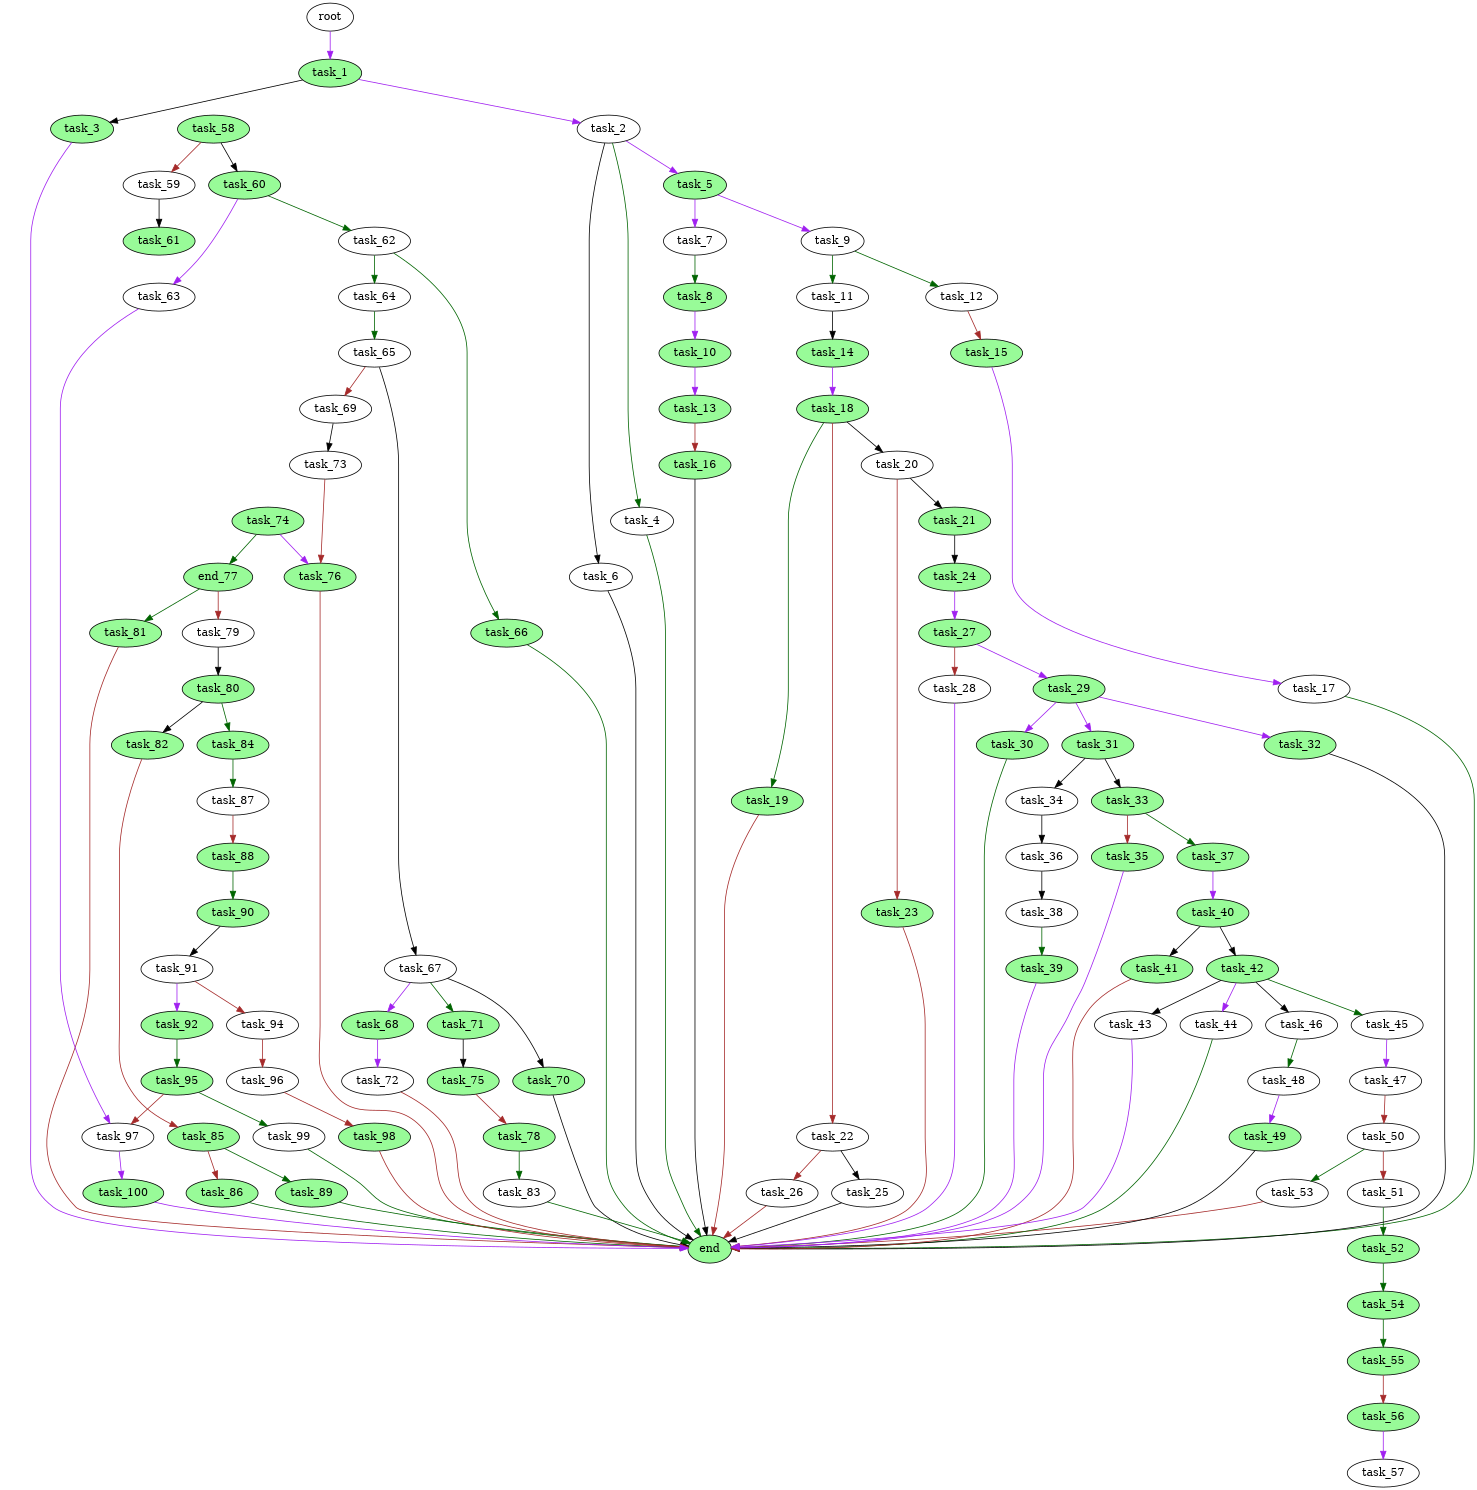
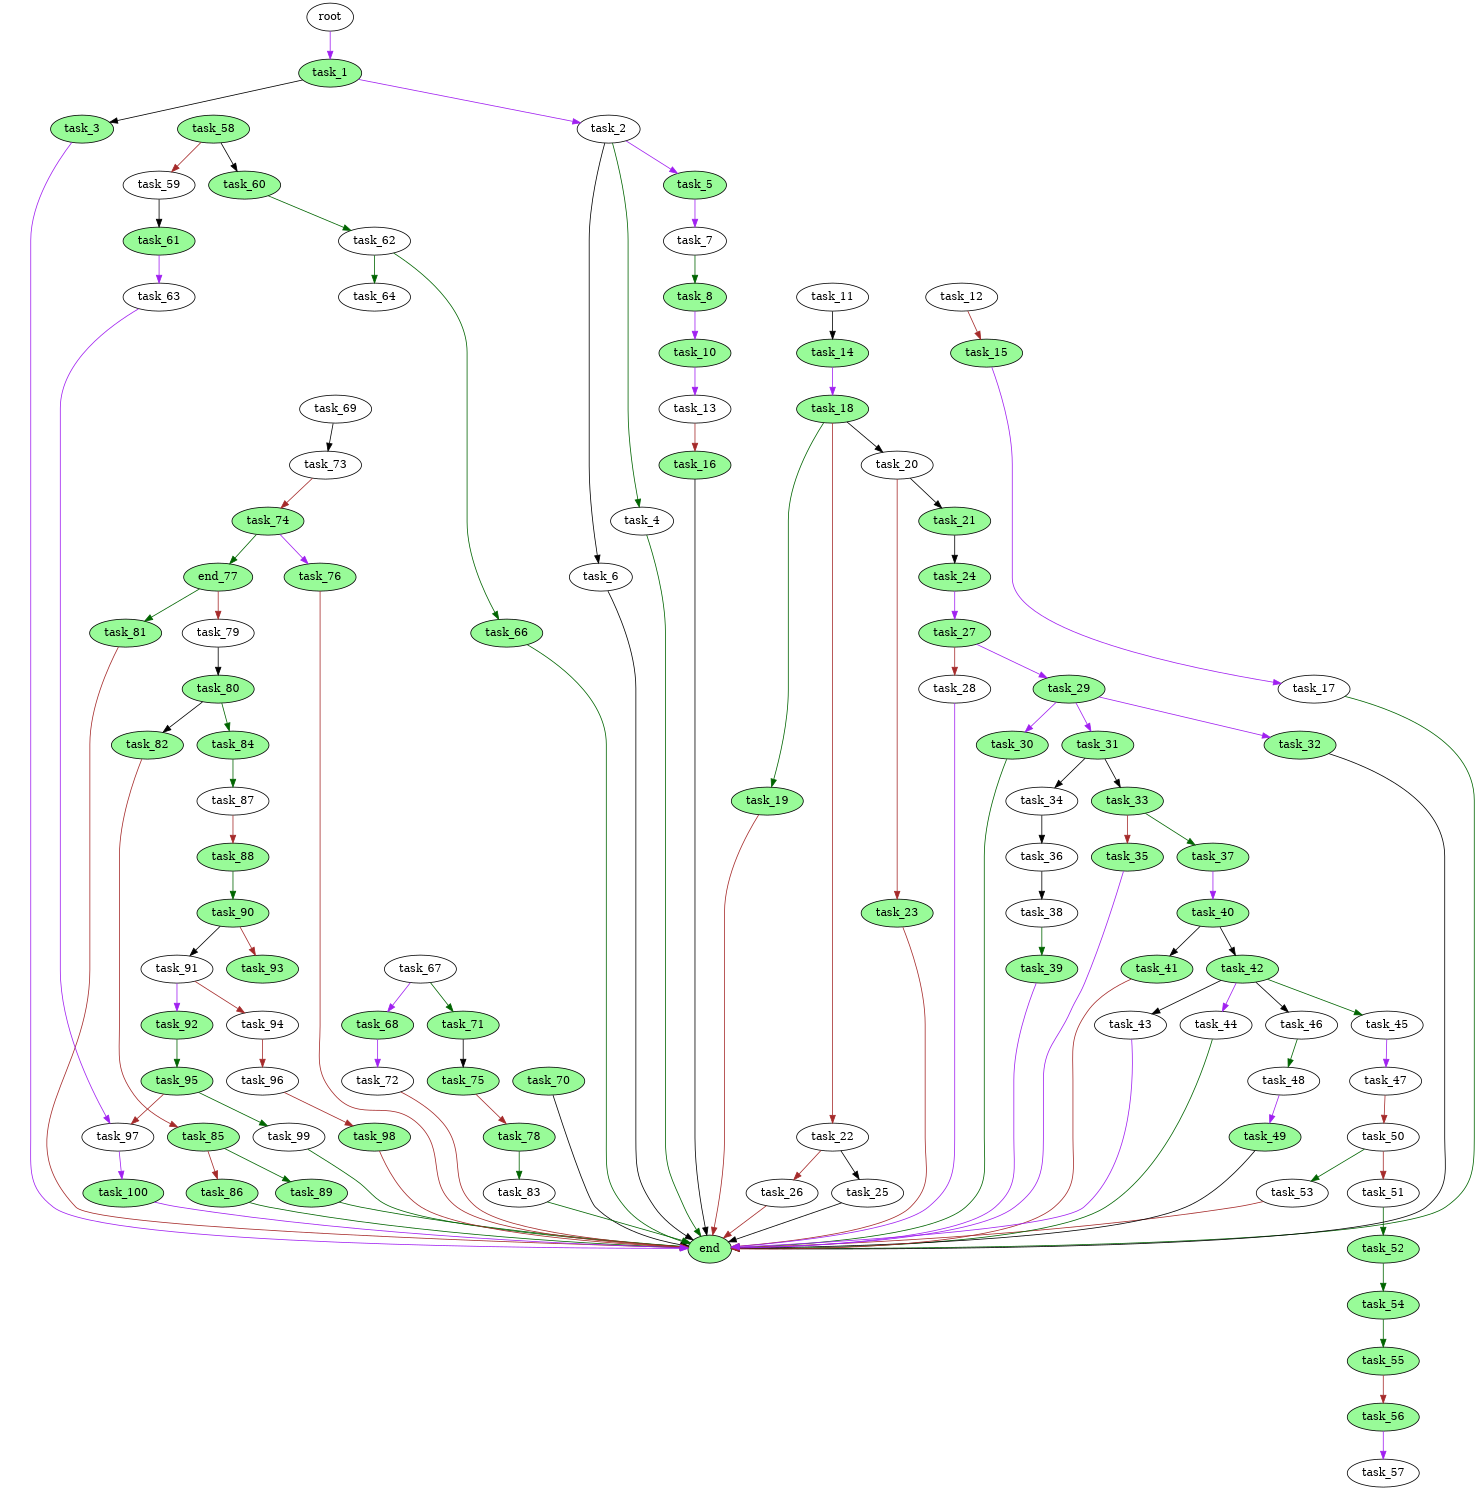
  digraph {
    node [fillcolor=palegreen style=filled]
    edge [color=darkgreen]
    task_17 [fillcolor=white]
    task_15
    end
    n4 [label=end_77]
    task_81
    task_79 [fillcolor=white]
    task_80
    task_62 [fillcolor=white]
    task_66
    task_64 [fillcolor=white]
-   task_65 [fillcolor=white]
    task_59 [fillcolor=white]
    task_61
    task_63 [fillcolor=white]
    task_20 [fillcolor=white]
    task_23
    task_21
    task_24
    task_89
    task_27
    task_29
    task_28 [fillcolor=white]
    task_92
    task_95
    task_99 [fillcolor=white]
    task_97 [fillcolor=white]
    task_85
    task_86
    task_73 [fillcolor=white]
    task_74
    task_76
    task_45 [fillcolor=white]
    task_47 [fillcolor=white]
    task_50 [fillcolor=white]
    task_11 [fillcolor=white]
    task_14
    task_18
-   task_13
+   task_13 [fillcolor=white]
    task_16
    task_54
    task_55
    task_56
    task_58
    task_60
    task_57 [fillcolor=white]
    task_30
    task_53 [fillcolor=white]
    task_51 [fillcolor=white]
    task_34 [fillcolor=white]
    task_36 [fillcolor=white]
    task_38 [fillcolor=white]
    task_25 [fillcolor=white]
    task_44 [fillcolor=white]
    task_67 [fillcolor=white]
    task_71
    task_70
    task_68
    task_75
    task_72 [fillcolor=white]
    task_31
    task_32
    task_33
    task_2 [fillcolor=white]
    task_4 [fillcolor=white]
    task_5
    task_6 [fillcolor=white]
-   task_9 [fillcolor=white]
    task_7 [fillcolor=white]
    task_69 [fillcolor=white]
    task_39
    task_78
    task_94 [fillcolor=white]
    task_96 [fillcolor=white]
    task_98
    task_100
    task_48 [fillcolor=white]
    task_49
    task_12 [fillcolor=white]
    task_8
    task_82
    task_84
    task_52
    task_35
    task_37
    task_1
    task_3
    task_19
    task_40
    task_42
    task_41
    task_46 [fillcolor=white]
    task_43 [fillcolor=white]
    task_83 [fillcolor=white]
    task_87 [fillcolor=white]
    task_22 [fillcolor=white]
    task_26 [fillcolor=white]
    task_88
    task_90
+   task_93
    task_91 [fillcolor=white]
    task_10
    root [fillcolor=white]
    task_17 -> end
    task_15 -> task_17 [color=purple]
    n4 -> task_81
    n4 -> task_79 [color=brown]
    task_81 -> end [color=brown]
    task_79 -> task_80 [color=black]
    task_80 -> task_82 [color=black]
    task_80 -> task_84
    task_62 -> task_66
    task_62 -> task_64
    task_66 -> end
-   task_64 -> task_65
-   task_65 -> task_67 [color=black]
-   task_65 -> task_69 [color=brown]
    task_59 -> task_61 [color=black]
-   task_60 -> task_63 [color=purple]
+   task_61 -> task_63 [color=purple]
    task_63 -> task_97 [color=purple]
    task_20 -> task_23 [color=brown]
    task_20 -> task_21 [color=black]
    task_23 -> end [color=brown]
    task_21 -> task_24 [color=black]
    task_24 -> task_27 [color=purple]
    task_89 -> end
    task_27 -> task_29 [color=purple]
    task_27 -> task_28 [color=brown]
    task_29 -> task_30 [color=purple]
    task_29 -> task_31 [color=purple]
    task_29 -> task_32 [color=purple]
    task_28 -> end [color=purple]
    task_92 -> task_95
    task_95 -> task_99
    task_95 -> task_97 [color=brown]
    task_99 -> end
    task_97 -> task_100 [color=purple]
    task_85 -> task_89
    task_85 -> task_86 [color=brown]
    task_86 -> end
-   task_73 -> task_76 [color=brown]
+   task_73 -> task_74 [color=brown]
    task_74 -> n4
    task_74 -> task_76 [color=purple]
    task_76 -> end [color=brown]
    task_45 -> task_47 [color=purple]
    task_47 -> task_50 [color=brown]
    task_50 -> task_53
    task_50 -> task_51 [color=brown]
    task_11 -> task_14 [color=black]
    task_14 -> task_18 [color=purple]
    task_18 -> task_20 [color=black]
    task_18 -> task_19
    task_18 -> task_22 [color=brown]
    task_13 -> task_16 [color=brown]
    task_16 -> end [color=black]
    task_54 -> task_55
    task_55 -> task_56 [color=brown]
    task_56 -> task_57 [color=purple]
    task_58 -> task_59 [color=brown]
    task_58 -> task_60 [color=black]
    task_60 -> task_62
    task_30 -> end
    task_53 -> end [color=brown]
    task_51 -> task_52
    task_34 -> task_36 [color=black]
    task_36 -> task_38 [color=black]
    task_38 -> task_39
    task_25 -> end [color=black]
    task_44 -> end
    task_67 -> task_71
-   task_67 -> task_70 [color=black]
    task_67 -> task_68 [color=purple]
    task_71 -> task_75 [color=black]
    task_70 -> end [color=black]
    task_68 -> task_72 [color=purple]
    task_75 -> task_78 [color=brown]
    task_72 -> end [color=brown]
    task_31 -> task_34 [color=black]
    task_31 -> task_33 [color=black]
    task_32 -> end [color=black]
    task_33 -> task_35 [color=brown]
    task_33 -> task_37
    task_2 -> task_4
    task_2 -> task_5 [color=purple]
    task_2 -> task_6 [color=black]
    task_4 -> end
-   task_5 -> task_9 [color=purple]
    task_5 -> task_7 [color=purple]
    task_6 -> end [color=black]
-   task_9 -> task_11
-   task_9 -> task_12
    task_7 -> task_8
    task_69 -> task_73 [color=black]
    task_39 -> end [color=purple]
    task_78 -> task_83
    task_94 -> task_96 [color=brown]
    task_96 -> task_98 [color=brown]
    task_98 -> end [color=brown]
    task_100 -> end [color=purple]
    task_48 -> task_49 [color=purple]
    task_49 -> end [color=black]
    task_12 -> task_15 [color=brown]
    task_8 -> task_10 [color=purple]
    task_82 -> task_85 [color=brown]
    task_84 -> task_87
    task_52 -> task_54
    task_35 -> end [color=purple]
    task_37 -> task_40 [color=purple]
    task_1 -> task_2 [color=purple]
    task_1 -> task_3 [color=black]
    task_3 -> end [color=purple]
    task_19 -> end [color=brown]
    task_40 -> task_42 [color=black]
    task_40 -> task_41 [color=black]
    task_42 -> task_45
    task_42 -> task_44 [color=purple]
    task_42 -> task_46 [color=black]
    task_42 -> task_43 [color=black]
    task_41 -> end [color=brown]
    task_46 -> task_48
    task_43 -> end [color=purple]
    task_83 -> end
    task_87 -> task_88 [color=brown]
    task_22 -> task_25 [color=black]
    task_22 -> task_26 [color=brown]
    task_26 -> end [color=brown]
    task_88 -> task_90
+   task_90 -> task_93 [color=brown]
    task_90 -> task_91 [color=black]
    task_91 -> task_92 [color=purple]
    task_91 -> task_94 [color=brown]
    task_10 -> task_13 [color=purple]
    root -> task_1 [color=purple]
  }
